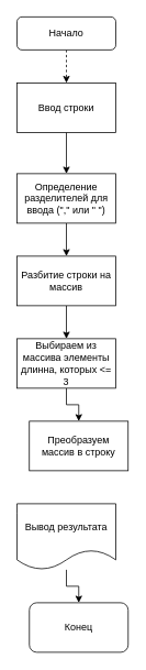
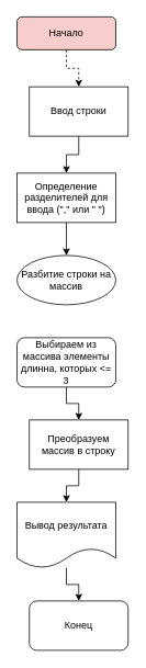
  <mxCell id="0" />
  <mxCell id="1" parent="0" />
  <mxCell id="2" value="" style="edgeStyle=orthogonalEdgeStyle;rounded=0;orthogonalLoop=1;jettySize=auto;html=1;dashed=1;" edge="1" parent="1" source="3" target="5"><mxGeometry relative="1" as="geometry" /></mxCell>
- <mxCell id="3" value="Начало" style="rounded=1;whiteSpace=wrap;html=1;fontSize=12;glass=0;strokeWidth=1;shadow=0;" parent="1" vertex="1"><mxGeometry x="20" y="20" width="120" height="40" as="geometry" /></mxCell>
+ <mxCell id="3" value="Начало" style="rounded=1;whiteSpace=wrap;html=1;fontSize=12;glass=0;strokeWidth=1;shadow=0;fillColor=#f8cecc;" parent="1" vertex="1"><mxGeometry x="20" y="20" width="120" height="40" as="geometry" /></mxCell>
  <mxCell id="4" value="" style="edgeStyle=orthogonalEdgeStyle;rounded=0;orthogonalLoop=1;jettySize=auto;html=1;entryX=0.5;entryY=0;entryDx=0;entryDy=0;" edge="1" parent="1" source="5" target="7"><mxGeometry relative="1" as="geometry"><mxPoint x="80" y="230" as="targetPoint" /></mxGeometry></mxCell>
- <mxCell id="5" value="Ввод строки" style="rounded=0;whiteSpace=wrap;html=1;" vertex="1" parent="1"><mxGeometry x="20" y="100" width="120" height="60" as="geometry" /></mxCell>
+ <mxCell id="5" value="Ввод строки" style="rounded=0;whiteSpace=wrap;html=1;" vertex="1" parent="1"><mxGeometry x="35" y="105" width="120" height="60" as="geometry" /></mxCell>
  <mxCell id="6" value="" style="edgeStyle=orthogonalEdgeStyle;rounded=0;orthogonalLoop=1;jettySize=auto;html=1;" edge="1" parent="1" source="7" target="9"><mxGeometry relative="1" as="geometry" /></mxCell>
  <mxCell id="7" value="Определение разделителей для ввода (&quot;,&quot; или &quot; &quot;)" style="whiteSpace=wrap;html=1;rounded=0;" vertex="1" parent="1"><mxGeometry x="20" y="210" width="120" height="60" as="geometry" /></mxCell>
- <mxCell id="8" value="" style="edgeStyle=orthogonalEdgeStyle;rounded=0;orthogonalLoop=1;jettySize=auto;html=1;" edge="1" parent="1" source="9" target="11"><mxGeometry relative="1" as="geometry" /></mxCell>
- <mxCell id="9" value="Разбитие строки на массив" style="whiteSpace=wrap;html=1;rounded=0;" vertex="1" parent="1"><mxGeometry x="20" y="310" width="120" height="60" as="geometry" /></mxCell>
+ <mxCell id="9" value="Разбитие строки на массив" style="ellipse;whiteSpace=wrap;html=1;" vertex="1" parent="1"><mxGeometry x="20" y="310" width="120" height="60" as="geometry" /></mxCell>
  <mxCell id="10" value="" style="edgeStyle=orthogonalEdgeStyle;rounded=0;orthogonalLoop=1;jettySize=auto;html=1;" edge="1" parent="1" source="11" target="12"><mxGeometry relative="1" as="geometry" /></mxCell>
- <mxCell id="11" value="Выбираем из массива элементы длинна, которых &amp;lt;= 3" style="whiteSpace=wrap;html=1;rounded=0;" vertex="1" parent="1"><mxGeometry x="20" y="410" width="120" height="60" as="geometry" /></mxCell>
+ <mxCell id="11" value="Выбираем из массива элементы длинна, которых &amp;lt;= 3" style="whiteSpace=wrap;html=1;rounded=1;" vertex="1" parent="1"><mxGeometry x="20" y="410" width="120" height="60" as="geometry" /></mxCell>
  <mxCell id="12" value="Преобразуем массив в строку" style="whiteSpace=wrap;html=1;rounded=0;" vertex="1" parent="1"><mxGeometry x="35" y="510" width="120" height="60" as="geometry" /></mxCell>
+ <mxCell id="13" value="" style="edgeStyle=orthogonalEdgeStyle;rounded=0;orthogonalLoop=1;jettySize=auto;html=1;" edge="1" parent="1" source="12" target="15"><mxGeometry relative="1" as="geometry"><mxPoint x="80" y="570" as="sourcePoint" /><mxPoint x="80" y="810" as="targetPoint" /></mxGeometry></mxCell>
  <mxCell id="14" value="" style="edgeStyle=orthogonalEdgeStyle;rounded=0;orthogonalLoop=1;jettySize=auto;html=1;" edge="1" parent="1" source="15" target="16"><mxGeometry relative="1" as="geometry" /></mxCell>
  <mxCell id="15" value="Вывод результата" style="shape=document;whiteSpace=wrap;html=1;boundedLbl=1;" vertex="1" parent="1"><mxGeometry x="20" y="610" width="120" height="80" as="geometry" /></mxCell>
  <mxCell id="16" value="Конец" style="rounded=1;whiteSpace=wrap;html=1;" vertex="1" parent="1"><mxGeometry x="35" y="730" width="120" height="60" as="geometry" /></mxCell>
